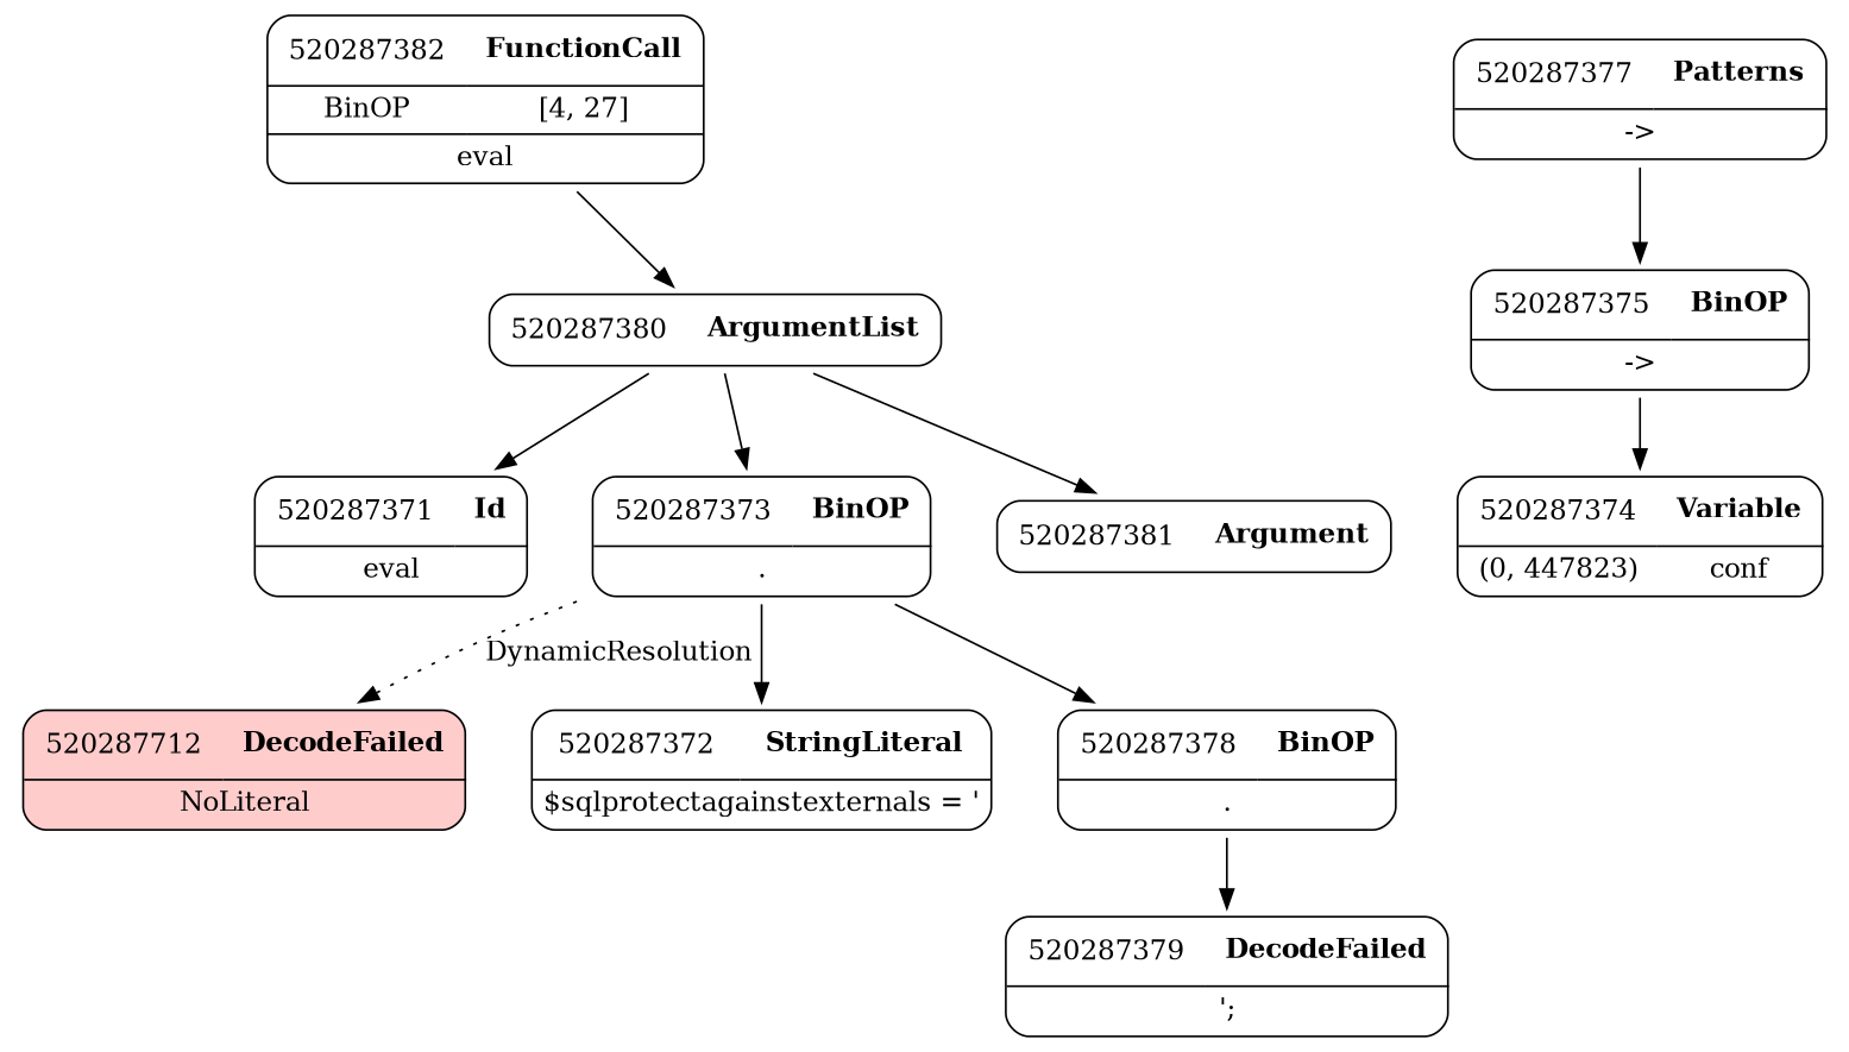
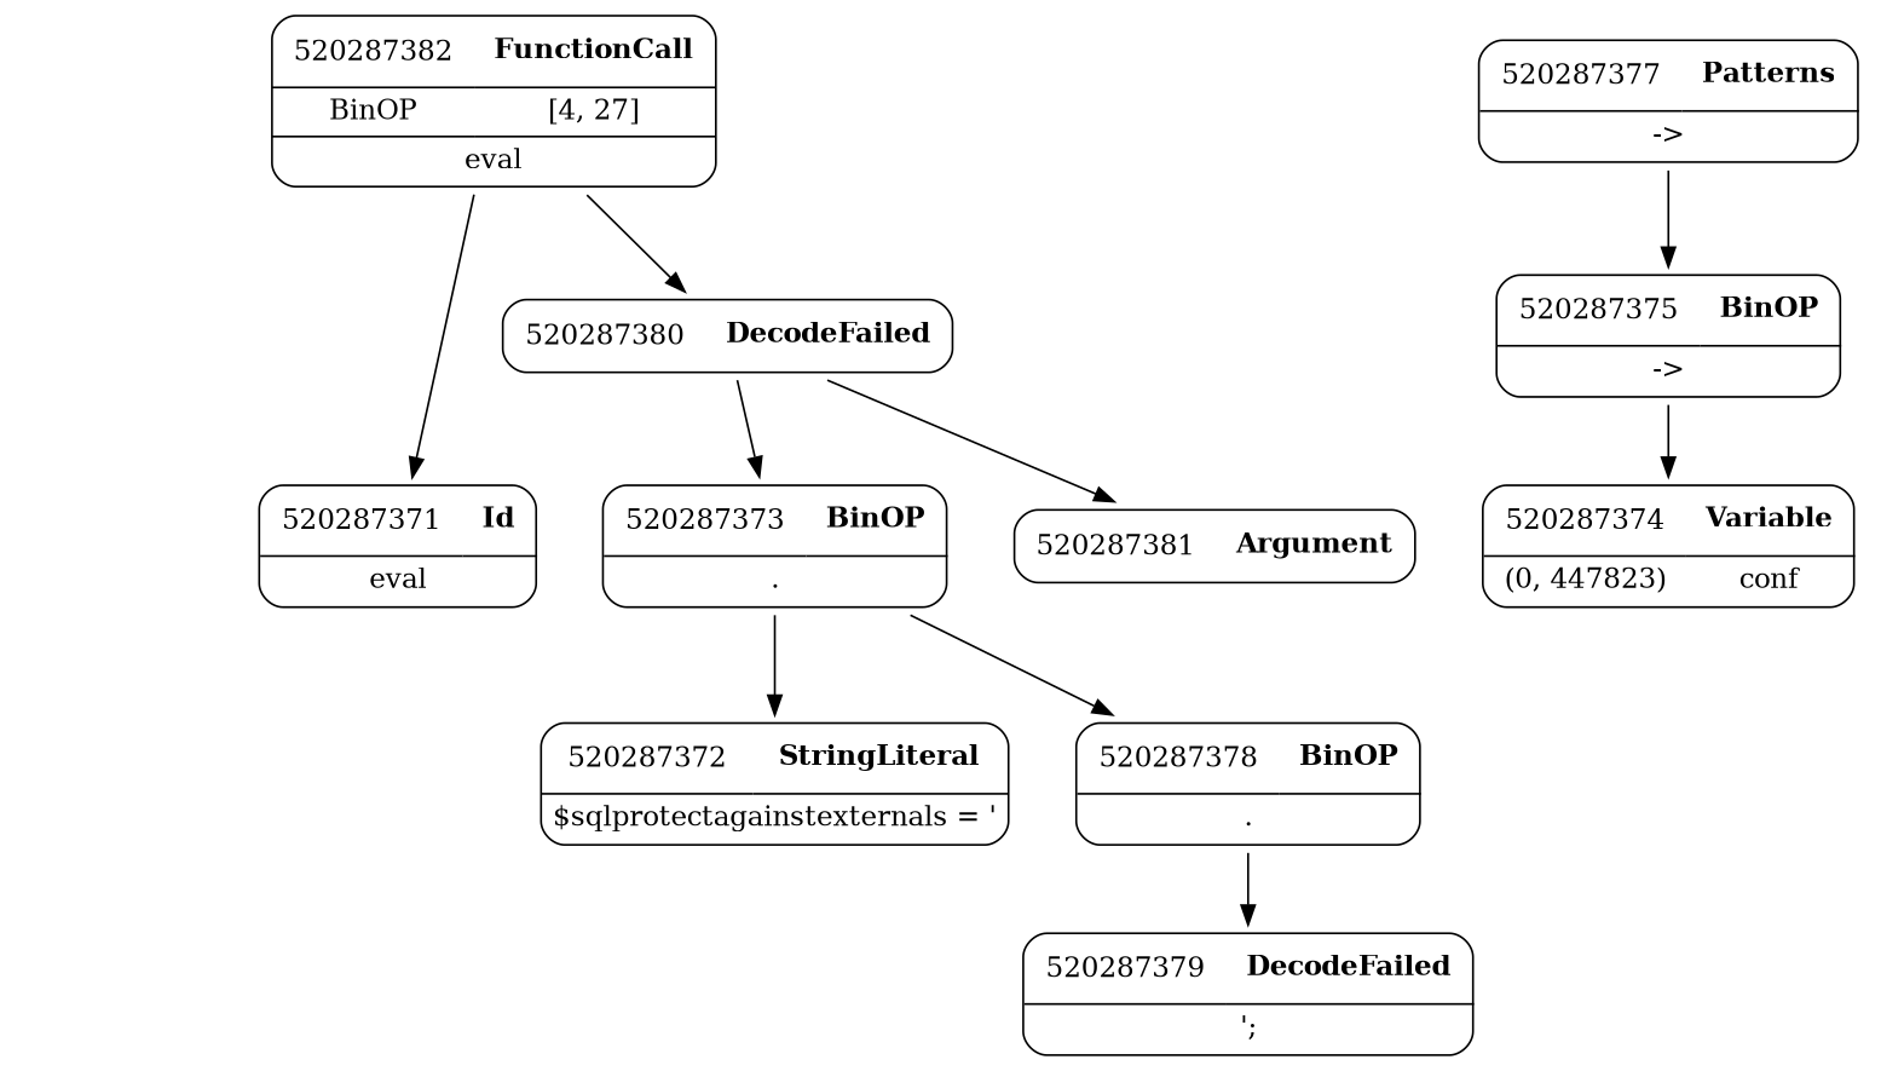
  digraph {
    node [shape=none]
    edge [weight=2]
-   n1 [label=<<TABLE border='1' cellspacing='0' cellpadding='10' style='rounded' bgcolor='#FFCCCC' ><TR><TD border='0'>520287712</TD><TD border='0'><B>DecodeFailed</B></TD></TR><HR/><TR><TD border='0' cellpadding='5' colspan='2'>NoLiteral</TD></TR></TABLE>>]
    n2 [label=<<TABLE border='1' cellspacing='0' cellpadding='10' style='rounded' ><TR><TD border='0'>520287371</TD><TD border='0'><B>Id</B></TD></TR><HR/><TR><TD border='0' cellpadding='5' colspan='2'>eval</TD></TR></TABLE>>]
    n3 [label=<<TABLE border='1' cellspacing='0' cellpadding='10' style='rounded' ><TR><TD border='0'>520287374</TD><TD border='0'><B>Variable</B></TD></TR><HR/><TR><TD border='0' cellpadding='5'>(0, 447823)</TD><TD border='0' cellpadding='5'>conf</TD></TR></TABLE>>]
    n4 [label=<<TABLE border='1' cellspacing='0' cellpadding='10' style='rounded' ><TR><TD border='0'>520287375</TD><TD border='0'><B>BinOP</B></TD></TR><HR/><TR><TD border='0' cellpadding='5' colspan='2'>-&gt;</TD></TR></TABLE>>]
    n5 [label=<<TABLE border='1' cellspacing='0' cellpadding='10' style='rounded' ><TR><TD border='0'>520287372</TD><TD border='0'><B>StringLiteral</B></TD></TR><HR/><TR><TD border='0' cellpadding='5' colspan='2'>$sqlprotectagainstexternals = '</TD></TR></TABLE>>]
    n6 [label=<<TABLE border='1' cellspacing='0' cellpadding='10' style='rounded' ><TR><TD border='0'>520287373</TD><TD border='0'><B>BinOP</B></TD></TR><HR/><TR><TD border='0' cellpadding='5' colspan='2'>.</TD></TR></TABLE>>]
    n7 [label=<<TABLE border='1' cellspacing='0' cellpadding='10' style='rounded' ><TR><TD border='0'>520287378</TD><TD border='0'><B>BinOP</B></TD></TR><HR/><TR><TD border='0' cellpadding='5' colspan='2'>.</TD></TR></TABLE>>]
    n8 [label=<<TABLE border='1' cellspacing='0' cellpadding='10' style='rounded' ><TR><TD border='0'>520287379</TD><TD border='0'><B>DecodeFailed</B></TD></TR><HR/><TR><TD border='0' cellpadding='5' colspan='2'>';</TD></TR></TABLE>>]
    n9 [label=<<TABLE border='1' cellspacing='0' cellpadding='10' style='rounded' ><TR><TD border='0'>520287377</TD><TD border='0'><B>Patterns</B></TD></TR><HR/><TR><TD border='0' cellpadding='5' colspan='2'>-&gt;</TD></TR></TABLE>>]
    n10 [label=<<TABLE border='1' cellspacing='0' cellpadding='10' style='rounded' ><TR><TD border='0'>520287382</TD><TD border='0'><B>FunctionCall</B></TD></TR><HR/><TR><TD border='0' cellpadding='5'>BinOP</TD><TD border='0' cellpadding='5'>[4, 27]</TD></TR><HR/><TR><TD border='0' cellpadding='5' colspan='2'>eval</TD></TR></TABLE>>]
-   n11 [label=<<TABLE border='1' cellspacing='0' cellpadding='10' style='rounded' ><TR><TD border='0'>520287380</TD><TD border='0'><B>ArgumentList</B></TD></TR></TABLE>>]
+   n11 [label=<<TABLE border='1' cellspacing='0' cellpadding='10' style='rounded' ><TR><TD border='0'>520287380</TD><TD border='0'><B>DecodeFailed</B></TD></TR></TABLE>>]
    n12 [label=<<TABLE border='1' cellspacing='0' cellpadding='10' style='rounded' ><TR><TD border='0'>520287381</TD><TD border='0'><B>Argument</B></TD></TR></TABLE>>]
    n4 -> n3
-   n6 -> n1 [label=DynamicResolution style=dotted weight=""]
    n6 -> n5
    n6 -> n7
    n7 -> n8
    n9 -> n4
-   n11 -> n2
+   n10 -> n2
    n10 -> n11
    n11 -> n6
    n11 -> n12
  }
